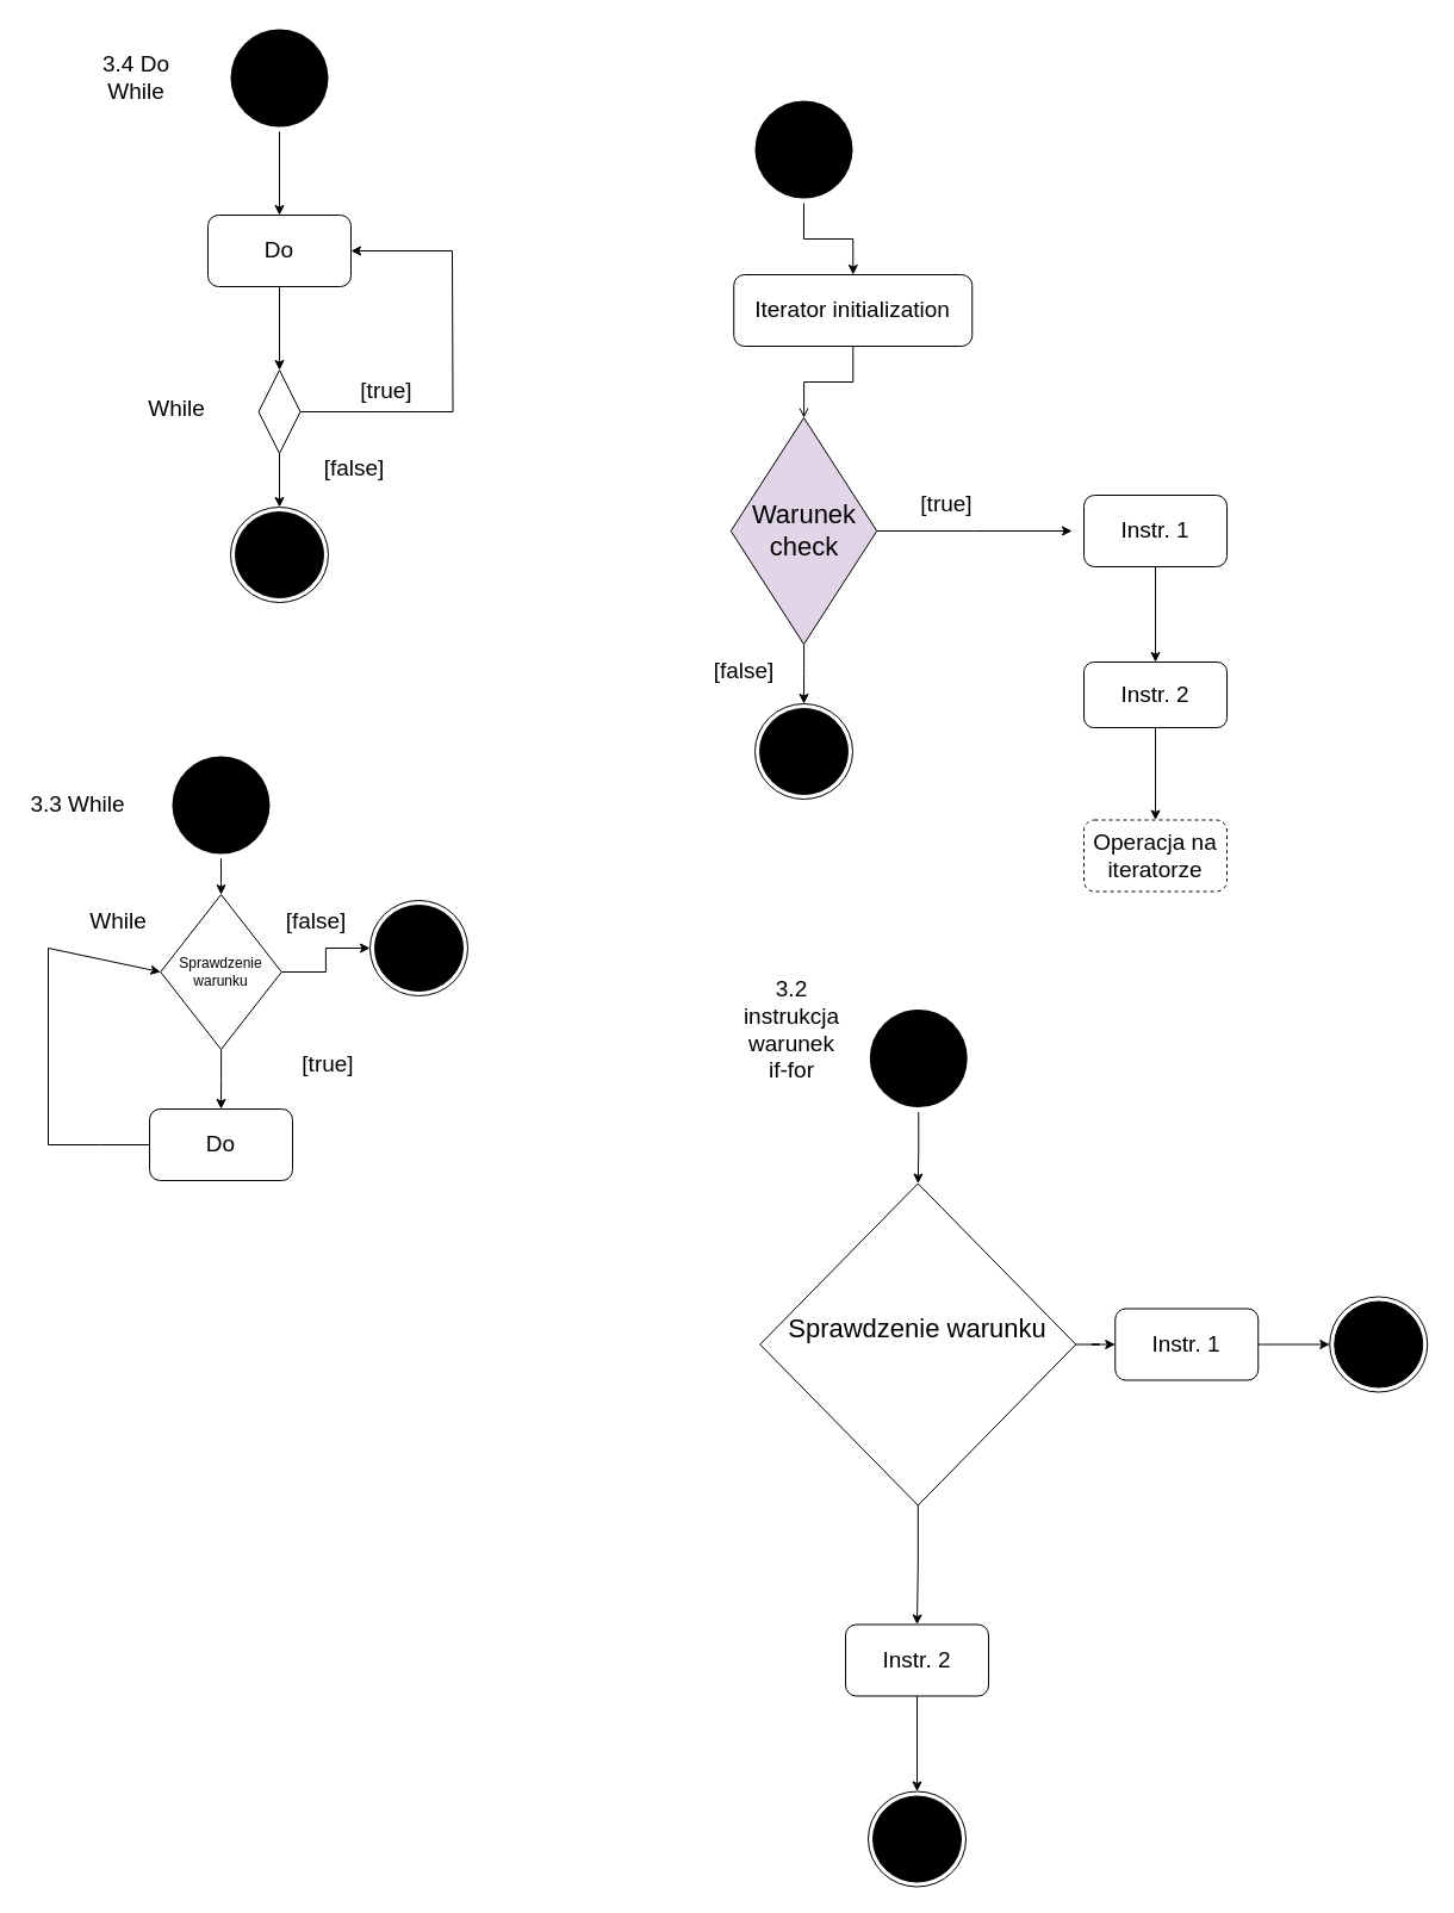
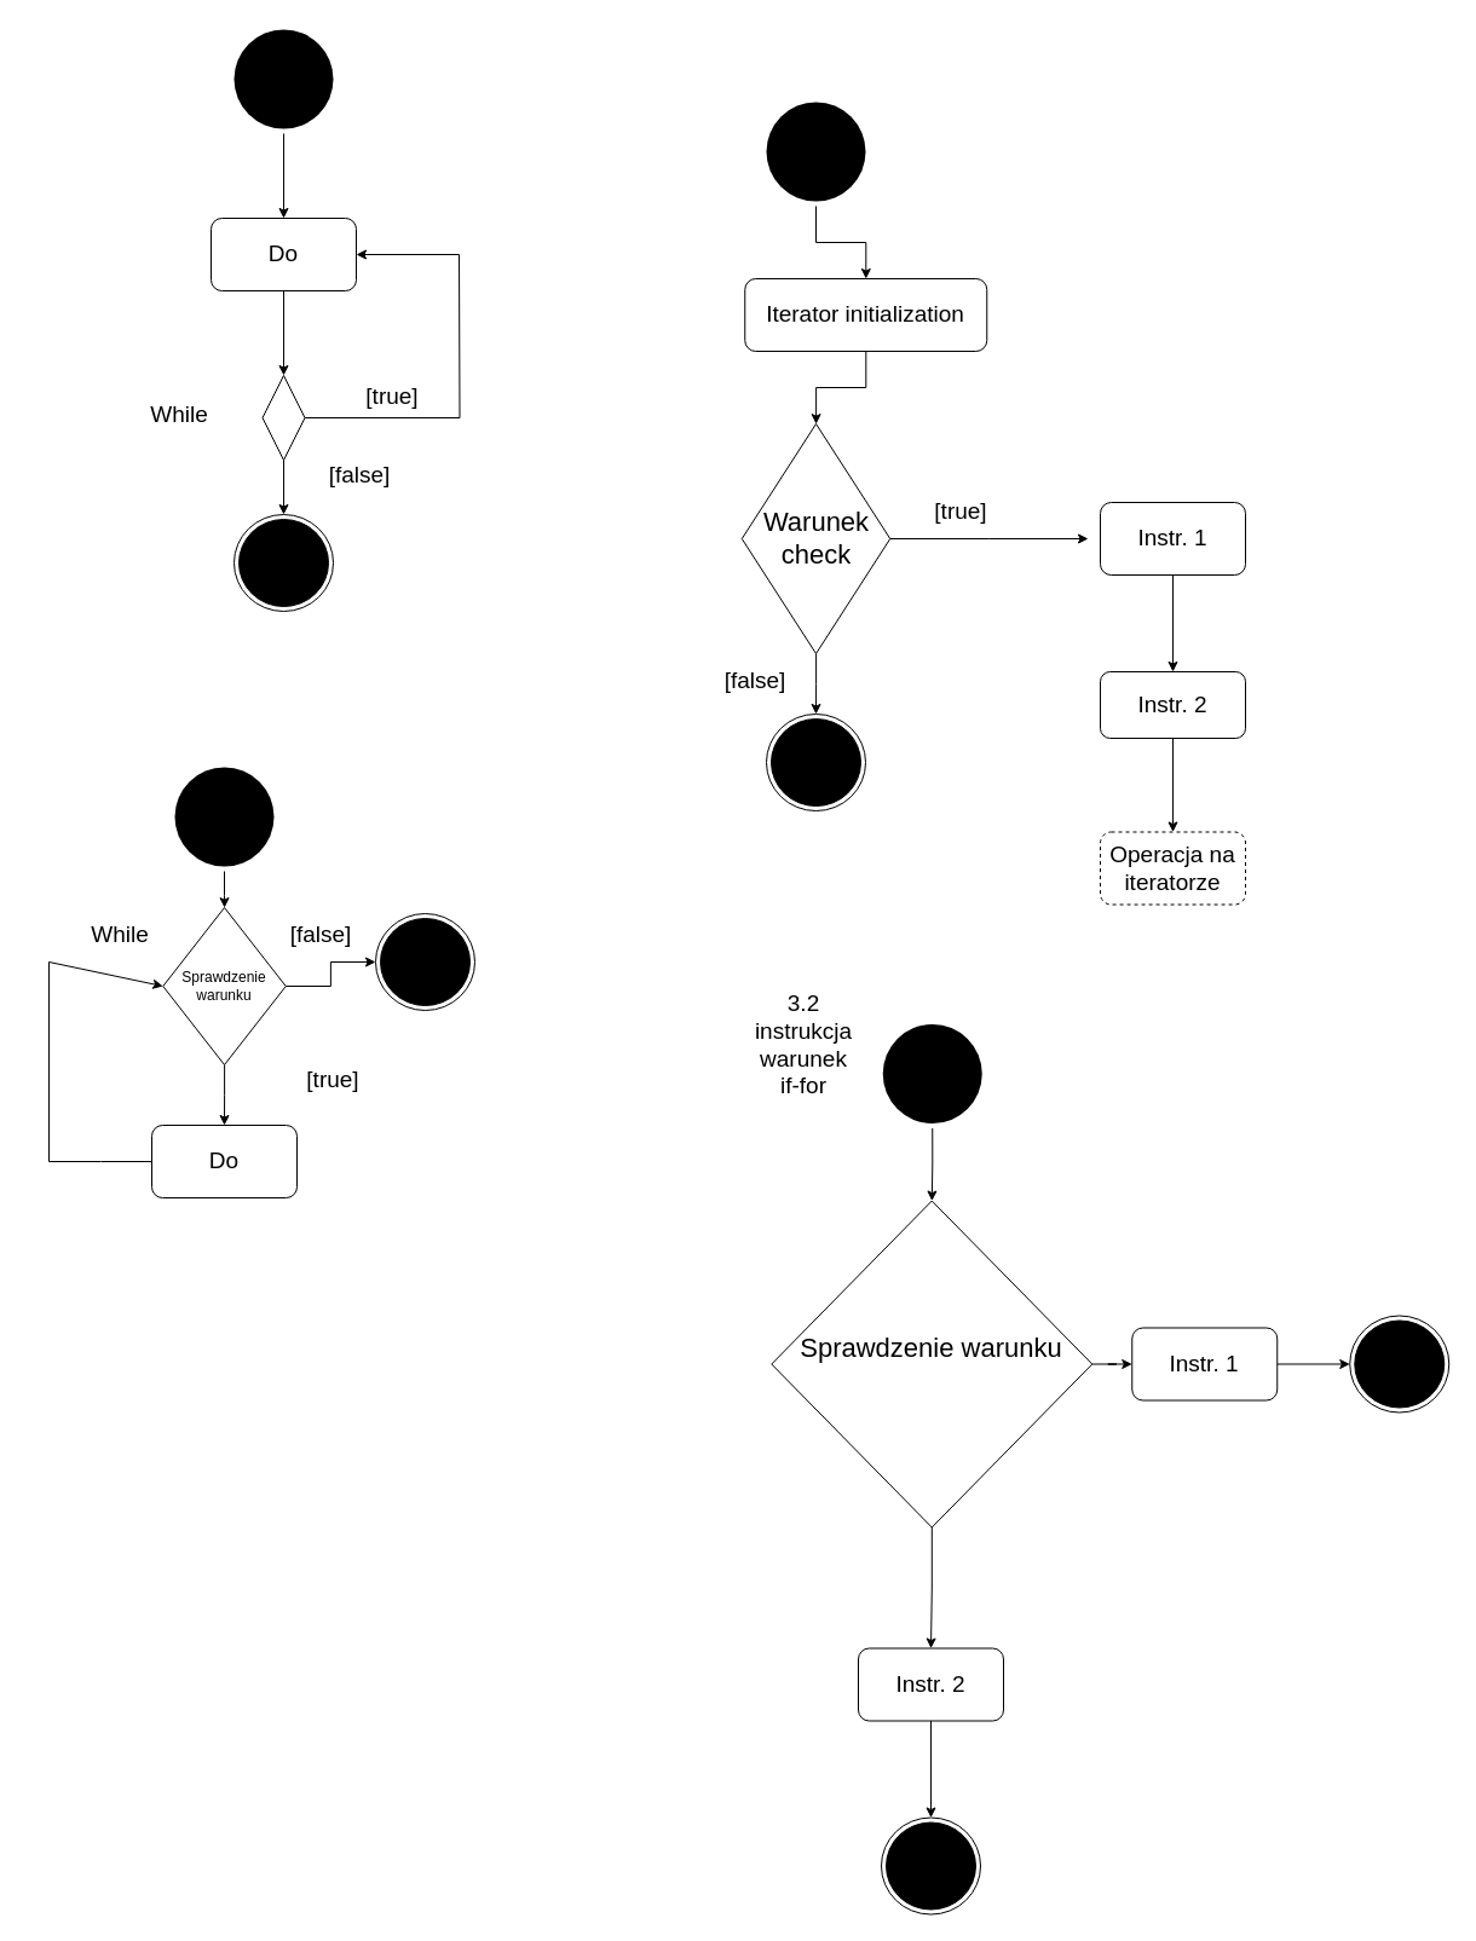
  <mxCell id="0" />
  <mxCell id="1" parent="0" />
  <mxCell id="2" value="" style="edgeStyle=orthogonalEdgeStyle;rounded=0;orthogonalLoop=1;jettySize=auto;html=1;" edge="1" parent="1" source="3" target="6"><mxGeometry relative="1" as="geometry" /></mxCell>
  <mxCell id="3" value="" style="ellipse;html=1;shape=endState;fillColor=#000000;strokeColor=none;" vertex="1" parent="1"><mxGeometry x="189" y="20" width="90" height="90" as="geometry" /></mxCell>
  <mxCell id="4" value="" style="edgeStyle=orthogonalEdgeStyle;rounded=0;orthogonalLoop=1;jettySize=auto;html=1;" edge="1" parent="1" source="6" target="9"><mxGeometry relative="1" as="geometry" /></mxCell>
  <mxCell id="5" style="edgeStyle=orthogonalEdgeStyle;rounded=0;orthogonalLoop=1;jettySize=auto;html=1;fontSize=19;endArrow=none;endFill=0;startArrow=classic;startFill=1;" edge="1" parent="1" source="6"><mxGeometry relative="1" as="geometry"><mxPoint x="379" y="210" as="targetPoint" /></mxGeometry></mxCell>
  <mxCell id="6" value="Do" style="rounded=1;whiteSpace=wrap;html=1;fontSize=19;" vertex="1" parent="1"><mxGeometry x="174" y="180" width="120" height="60" as="geometry" /></mxCell>
  <mxCell id="7" value="" style="edgeStyle=orthogonalEdgeStyle;rounded=0;orthogonalLoop=1;jettySize=auto;html=1;fontSize=19;" edge="1" parent="1" source="9" target="11"><mxGeometry relative="1" as="geometry" /></mxCell>
  <mxCell id="8" style="edgeStyle=orthogonalEdgeStyle;rounded=0;orthogonalLoop=1;jettySize=auto;html=1;fontSize=19;endArrow=none;endFill=0;" edge="1" parent="1" source="9"><mxGeometry relative="1" as="geometry"><mxPoint x="379" y="210" as="targetPoint" /></mxGeometry></mxCell>
  <mxCell id="9" value="" style="rhombus;whiteSpace=wrap;html=1;" vertex="1" parent="1"><mxGeometry x="216.5" y="310" width="35" height="70" as="geometry" /></mxCell>
  <mxCell id="10" value="While" style="text;html=1;strokeColor=none;fillColor=none;align=center;verticalAlign=middle;whiteSpace=wrap;rounded=0;fontSize=19;" vertex="1" parent="1"><mxGeometry x="103" y="310" width="90" height="65" as="geometry" /></mxCell>
  <mxCell id="11" value="" style="ellipse;html=1;shape=endState;fillColor=#000000;strokeColor=#000000;" vertex="1" parent="1"><mxGeometry x="193" y="425" width="82" height="80" as="geometry" /></mxCell>
  <mxCell id="12" value="[false]" style="text;html=1;strokeColor=none;fillColor=none;align=center;verticalAlign=middle;whiteSpace=wrap;rounded=0;fontSize=19;" vertex="1" parent="1"><mxGeometry x="251.5" y="360" width="90" height="65" as="geometry" /></mxCell>
  <mxCell id="13" value="[true]" style="text;html=1;strokeColor=none;fillColor=none;align=center;verticalAlign=middle;whiteSpace=wrap;rounded=0;fontSize=19;" vertex="1" parent="1"><mxGeometry x="279" y="295" width="90" height="65" as="geometry" /></mxCell>
- <mxCell id="14" value="3.4 Do While" style="text;html=1;strokeColor=none;fillColor=none;align=center;verticalAlign=middle;whiteSpace=wrap;rounded=0;fontSize=19;" vertex="1" parent="1"><mxGeometry x="69" y="32.5" width="90" height="65" as="geometry" /></mxCell>
  <mxCell id="15" value="" style="edgeStyle=orthogonalEdgeStyle;rounded=0;orthogonalLoop=1;jettySize=auto;html=1;fontSize=19;startArrow=none;startFill=0;endArrow=classic;endFill=1;" edge="1" parent="1" source="16" target="19"><mxGeometry relative="1" as="geometry" /></mxCell>
  <mxCell id="16" value="" style="ellipse;html=1;shape=endState;fillColor=#000000;strokeColor=none;" vertex="1" parent="1"><mxGeometry x="140" y="630" width="90" height="90" as="geometry" /></mxCell>
  <mxCell id="17" value="" style="edgeStyle=orthogonalEdgeStyle;rounded=0;orthogonalLoop=1;jettySize=auto;html=1;fontSize=19;startArrow=none;startFill=0;endArrow=classic;endFill=1;" edge="1" parent="1" source="19" target="21"><mxGeometry relative="1" as="geometry" /></mxCell>
  <mxCell id="18" value="" style="edgeStyle=orthogonalEdgeStyle;rounded=0;orthogonalLoop=1;jettySize=auto;html=1;fontSize=19;startArrow=none;startFill=0;endArrow=classic;endFill=1;" edge="1" parent="1" source="19" target="26"><mxGeometry relative="1" as="geometry" /></mxCell>
  <mxCell id="19" value="Sprawdzenie warunku" style="rhombus;whiteSpace=wrap;html=1;" vertex="1" parent="1"><mxGeometry x="134.25" y="750" width="101.5" height="130" as="geometry" /></mxCell>
  <mxCell id="20" value="While" style="text;html=1;strokeColor=none;fillColor=none;align=center;verticalAlign=middle;whiteSpace=wrap;rounded=0;fontSize=19;" vertex="1" parent="1"><mxGeometry x="54" y="740" width="90" height="65" as="geometry" /></mxCell>
  <mxCell id="21" value="" style="ellipse;html=1;shape=endState;fillColor=#000000;strokeColor=#000000;" vertex="1" parent="1"><mxGeometry x="310" y="755" width="82" height="80" as="geometry" /></mxCell>
  <mxCell id="22" value="[false]" style="text;html=1;strokeColor=none;fillColor=none;align=center;verticalAlign=middle;whiteSpace=wrap;rounded=0;fontSize=19;" vertex="1" parent="1"><mxGeometry x="220" y="740" width="90" height="65" as="geometry" /></mxCell>
  <mxCell id="23" value="[true]" style="text;html=1;strokeColor=none;fillColor=none;align=center;verticalAlign=middle;whiteSpace=wrap;rounded=0;fontSize=19;" vertex="1" parent="1"><mxGeometry x="230" y="860" width="90" height="65" as="geometry" /></mxCell>
- <mxCell id="24" value="3.3 While" style="text;html=1;strokeColor=none;fillColor=none;align=center;verticalAlign=middle;whiteSpace=wrap;rounded=0;fontSize=19;" vertex="1" parent="1"><mxGeometry x="20" y="642.5" width="90" height="65" as="geometry" /></mxCell>
  <mxCell id="25" style="edgeStyle=orthogonalEdgeStyle;rounded=0;orthogonalLoop=1;jettySize=auto;html=1;fontSize=19;startArrow=none;startFill=0;endArrow=none;endFill=0;" edge="1" parent="1" source="26"><mxGeometry relative="1" as="geometry"><mxPoint x="40" y="960" as="targetPoint" /></mxGeometry></mxCell>
  <mxCell id="26" value="Do" style="rounded=1;whiteSpace=wrap;html=1;fontSize=19;" vertex="1" parent="1"><mxGeometry x="125" y="930" width="120" height="60" as="geometry" /></mxCell>
  <mxCell id="27" value="" style="endArrow=classic;html=1;rounded=0;fontSize=19;entryX=0;entryY=0.5;entryDx=0;entryDy=0;" edge="1" parent="1" target="19"><mxGeometry width="50" height="50" relative="1" as="geometry"><mxPoint x="40" y="960" as="sourcePoint" /><mxPoint x="40" y="840" as="targetPoint" /><Array as="points"><mxPoint x="40" y="795" /></Array></mxGeometry></mxCell>
  <mxCell id="28" value="" style="edgeStyle=orthogonalEdgeStyle;rounded=0;orthogonalLoop=1;jettySize=auto;html=1;fontSize=19;startArrow=none;startFill=0;endArrow=classic;endFill=1;" edge="1" parent="1" source="29" target="34"><mxGeometry relative="1" as="geometry" /></mxCell>
  <mxCell id="29" value="" style="ellipse;html=1;shape=endState;fillColor=#000000;strokeColor=none;" vertex="1" parent="1"><mxGeometry x="629" y="80" width="90" height="90" as="geometry" /></mxCell>
  <mxCell id="30" value="" style="edgeStyle=orthogonalEdgeStyle;rounded=0;orthogonalLoop=1;jettySize=auto;html=1;fontSize=22;startArrow=none;startFill=0;endArrow=classic;endFill=1;" edge="1" parent="1" source="32" target="35"><mxGeometry relative="1" as="geometry" /></mxCell>
  <mxCell id="31" style="edgeStyle=orthogonalEdgeStyle;rounded=0;orthogonalLoop=1;jettySize=auto;html=1;fontSize=22;startArrow=none;startFill=0;endArrow=classic;endFill=1;" edge="1" parent="1" source="32"><mxGeometry relative="1" as="geometry"><mxPoint x="899" y="445" as="targetPoint" /></mxGeometry></mxCell>
- <mxCell id="32" value="&lt;font style=&quot;font-size: 22px&quot;&gt;Warunek check&lt;/font&gt;" style="rhombus;whiteSpace=wrap;html=1;fillColor=#e1d5e7;" vertex="1" parent="1"><mxGeometry x="612.75" y="350" width="122.5" height="190" as="geometry" /></mxCell>
- <mxCell id="33" value="" style="edgeStyle=orthogonalEdgeStyle;rounded=0;orthogonalLoop=1;jettySize=auto;html=1;fontSize=19;startArrow=none;startFill=0;endArrow=open;endFill=1;" edge="1" parent="1" source="34" target="32"><mxGeometry relative="1" as="geometry" /></mxCell>
+ <mxCell id="32" value="&lt;font style=&quot;font-size: 22px&quot;&gt;Warunek check&lt;/font&gt;" style="rhombus;whiteSpace=wrap;html=1;" vertex="1" parent="1"><mxGeometry x="612.75" y="350" width="122.5" height="190" as="geometry" /></mxCell>
+ <mxCell id="33" value="" style="edgeStyle=orthogonalEdgeStyle;rounded=0;orthogonalLoop=1;jettySize=auto;html=1;fontSize=19;startArrow=none;startFill=0;endArrow=classic;endFill=1;" edge="1" parent="1" source="34" target="32"><mxGeometry relative="1" as="geometry" /></mxCell>
  <mxCell id="34" value="Iterator initialization" style="rounded=1;whiteSpace=wrap;html=1;fontSize=19;" vertex="1" parent="1"><mxGeometry x="615.25" y="230" width="200" height="60" as="geometry" /></mxCell>
  <mxCell id="35" value="" style="ellipse;html=1;shape=endState;fillColor=#000000;strokeColor=#000000;" vertex="1" parent="1"><mxGeometry x="633" y="590" width="82" height="80" as="geometry" /></mxCell>
  <mxCell id="36" value="[false]" style="text;html=1;strokeColor=none;fillColor=none;align=center;verticalAlign=middle;whiteSpace=wrap;rounded=0;fontSize=19;" vertex="1" parent="1"><mxGeometry x="579" y="530" width="90" height="65" as="geometry" /></mxCell>
  <mxCell id="37" value="" style="edgeStyle=orthogonalEdgeStyle;rounded=0;orthogonalLoop=1;jettySize=auto;html=1;fontSize=22;startArrow=none;startFill=0;endArrow=classic;endFill=1;" edge="1" parent="1" source="38" target="40"><mxGeometry relative="1" as="geometry" /></mxCell>
  <mxCell id="38" value="Instr. 1" style="rounded=1;whiteSpace=wrap;html=1;fontSize=19;" vertex="1" parent="1"><mxGeometry x="909" y="415" width="120" height="60" as="geometry" /></mxCell>
  <mxCell id="39" value="" style="edgeStyle=orthogonalEdgeStyle;rounded=0;orthogonalLoop=1;jettySize=auto;html=1;fontSize=22;startArrow=none;startFill=0;endArrow=classic;endFill=1;" edge="1" parent="1" source="40" target="41"><mxGeometry relative="1" as="geometry" /></mxCell>
  <mxCell id="40" value="Instr. 2" style="whiteSpace=wrap;html=1;fontSize=19;rounded=1;" vertex="1" parent="1"><mxGeometry x="909" y="555" width="120" height="55" as="geometry" /></mxCell>
  <mxCell id="41" value="Operacja na iteratorze" style="whiteSpace=wrap;html=1;fontSize=19;rounded=1;dashed=1;" vertex="1" parent="1"><mxGeometry x="909" y="687.5" width="120" height="60" as="geometry" /></mxCell>
  <mxCell id="42" value="[true]" style="text;html=1;strokeColor=none;fillColor=none;align=center;verticalAlign=middle;whiteSpace=wrap;rounded=0;fontSize=19;" vertex="1" parent="1"><mxGeometry x="749" y="390" width="90" height="65" as="geometry" /></mxCell>
  <mxCell id="43" value="3.2 instrukcja warunek if-for" style="text;html=1;strokeColor=none;fillColor=none;align=center;verticalAlign=middle;whiteSpace=wrap;rounded=0;fontSize=19;" vertex="1" parent="1"><mxGeometry x="619" y="830" width="90" height="67.5" as="geometry" /></mxCell>
  <mxCell id="44" value="" style="edgeStyle=orthogonalEdgeStyle;rounded=0;orthogonalLoop=1;jettySize=auto;html=1;fontSize=22;startArrow=none;startFill=0;endArrow=classic;endFill=1;" edge="1" parent="1" source="45" target="48"><mxGeometry relative="1" as="geometry" /></mxCell>
  <mxCell id="45" value="" style="ellipse;html=1;shape=endState;fillColor=#000000;strokeColor=none;" vertex="1" parent="1"><mxGeometry x="725.25" y="842.5" width="90" height="90" as="geometry" /></mxCell>
  <mxCell id="46" value="" style="edgeStyle=orthogonalEdgeStyle;rounded=0;orthogonalLoop=1;jettySize=auto;html=1;fontSize=22;startArrow=none;startFill=0;endArrow=classic;endFill=1;" edge="1" parent="1" source="48" target="50"><mxGeometry relative="1" as="geometry" /></mxCell>
  <mxCell id="47" style="edgeStyle=orthogonalEdgeStyle;rounded=0;orthogonalLoop=1;jettySize=auto;html=1;entryX=0.5;entryY=0;entryDx=0;entryDy=0;fontSize=22;startArrow=none;startFill=0;endArrow=classic;endFill=1;" edge="1" parent="1" source="48" target="52"><mxGeometry relative="1" as="geometry" /></mxCell>
  <mxCell id="48" value="&lt;div&gt;Sprawdzenie warunku&lt;/div&gt;&lt;div&gt;&lt;br&gt;&lt;/div&gt;" style="rhombus;whiteSpace=wrap;html=1;fontSize=22;strokeColor=#000000;direction=south;" vertex="1" parent="1"><mxGeometry x="637.25" y="992.5" width="265" height="270" as="geometry" /></mxCell>
  <mxCell id="49" style="edgeStyle=orthogonalEdgeStyle;rounded=0;orthogonalLoop=1;jettySize=auto;html=1;entryX=0;entryY=0.5;entryDx=0;entryDy=0;fontSize=22;startArrow=none;startFill=0;endArrow=classic;endFill=1;" edge="1" parent="1" source="50" target="54"><mxGeometry relative="1" as="geometry" /></mxCell>
  <mxCell id="50" value="Instr. 1" style="rounded=1;whiteSpace=wrap;html=1;fontSize=19;" vertex="1" parent="1"><mxGeometry x="935.25" y="1097.5" width="120" height="60" as="geometry" /></mxCell>
  <mxCell id="51" value="" style="edgeStyle=orthogonalEdgeStyle;rounded=0;orthogonalLoop=1;jettySize=auto;html=1;fontSize=22;startArrow=none;startFill=0;endArrow=classic;endFill=1;" edge="1" parent="1" source="52" target="53"><mxGeometry relative="1" as="geometry" /></mxCell>
  <mxCell id="52" value="Instr. 2" style="rounded=1;whiteSpace=wrap;html=1;fontSize=19;" vertex="1" parent="1"><mxGeometry x="709" y="1362.5" width="120" height="60" as="geometry" /></mxCell>
  <mxCell id="53" value="" style="ellipse;html=1;shape=endState;fillColor=#000000;strokeColor=#000000;" vertex="1" parent="1"><mxGeometry x="728" y="1502.5" width="82" height="80" as="geometry" /></mxCell>
  <mxCell id="54" value="" style="ellipse;html=1;shape=endState;fillColor=#000000;strokeColor=#000000;" vertex="1" parent="1"><mxGeometry x="1115.25" y="1087.5" width="82" height="80" as="geometry" /></mxCell>
